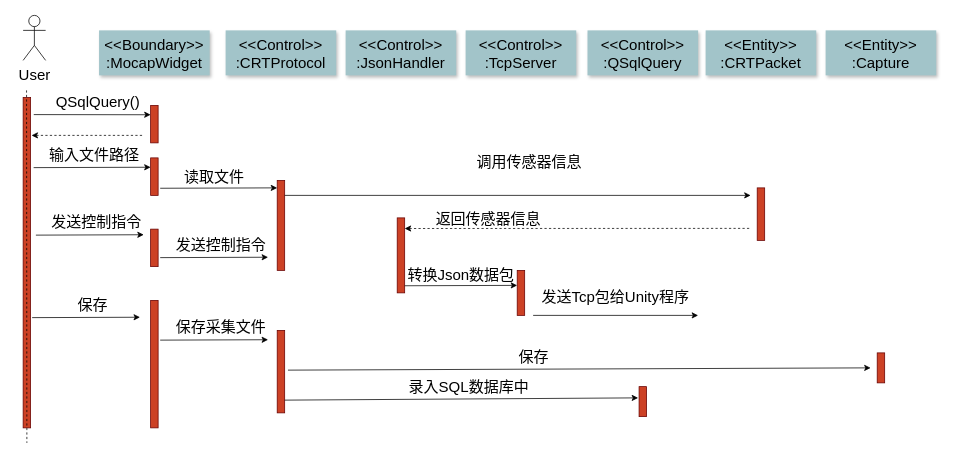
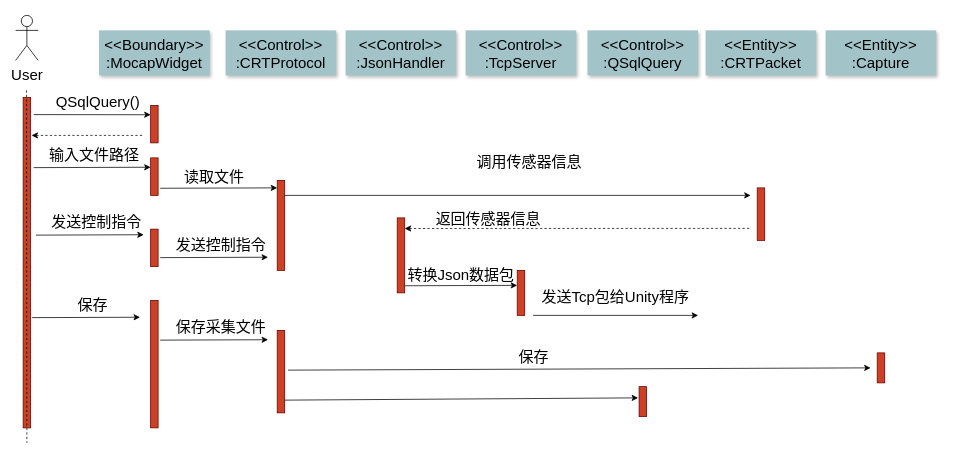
  <mxCell id="0" />
  <mxCell id="1" parent="0" />
  <mxCell id="2" value="" style="fillColor=#CC4125;strokeColor=#660000;fontSize=20;" parent="1" vertex="1"><mxGeometry x="200" y="140" width="10" height="50" as="geometry" /></mxCell>
  <mxCell id="3" value="&lt;&lt;Boundary&gt;&gt;&#10;:MocapWidget" style="shadow=1;fillColor=#A2C4C9;strokeColor=none;fontStyle=0;fontSize=20;" parent="1" vertex="1"><mxGeometry x="131.25" y="40" width="147.5" height="60" as="geometry" /></mxCell>
  <mxCell id="4" value="" style="edgeStyle=none;verticalLabelPosition=top;verticalAlign=bottom;labelPosition=left;align=right;endArrow=none;startArrow=classic;dashed=1;fontSize=20;" parent="1" edge="1"><mxGeometry x="41.25" y="89.999" width="100" height="100" as="geometry"><mxPoint x="41.25" y="179.999" as="sourcePoint" /><mxPoint x="190" y="180" as="targetPoint" /></mxGeometry></mxCell>
  <mxCell id="5" value="" style="fillColor=#CC4125;strokeColor=#660000;fontSize=20;" parent="1" vertex="1"><mxGeometry x="200" y="400" width="10" height="170" as="geometry" /></mxCell>
- <mxCell id="6" value="User" style="shape=umlActor;verticalLabelPosition=bottom;verticalAlign=top;html=1;outlineConnect=0;fontSize=20;" vertex="1" parent="1"><mxGeometry x="30" y="20" width="30" height="60" as="geometry" /></mxCell>
+ <mxCell id="6" value="User" style="shape=umlActor;verticalLabelPosition=bottom;verticalAlign=top;html=1;outlineConnect=0;fontSize=20;" vertex="1" parent="1"><mxGeometry x="20" y="20" width="30" height="60" as="geometry" /></mxCell>
  <mxCell id="7" value="" style="fillColor=#CC4125;strokeColor=#660000;fontSize=20;" vertex="1" parent="1"><mxGeometry x="30" y="129.39" width="10" height="440.61" as="geometry" /></mxCell>
  <mxCell id="8" value="" style="edgeStyle=none;endArrow=none;dashed=1;fontSize=20;" edge="1" parent="1"><mxGeometry x="-25.932" y="195.0" width="100" height="100" as="geometry"><mxPoint x="34.58" y="120" as="sourcePoint" /><mxPoint x="35" y="590" as="targetPoint" /></mxGeometry></mxCell>
  <mxCell id="9" value="" style="endArrow=classic;html=1;rounded=0;fontSize=20;exitX=1.417;exitY=0.052;exitDx=0;exitDy=0;exitPerimeter=0;entryX=0;entryY=0.25;entryDx=0;entryDy=0;" edge="1" parent="1" source="7" target="2"><mxGeometry width="50" height="50" relative="1" as="geometry"><mxPoint x="40" y="190" as="sourcePoint" /><mxPoint x="190" y="150" as="targetPoint" /></mxGeometry></mxCell>
  <mxCell id="10" value="QSqlQuery()" style="text;html=1;strokeColor=none;fillColor=none;align=center;verticalAlign=middle;whiteSpace=wrap;rounded=0;fontSize=20;" vertex="1" parent="1"><mxGeometry x="100" y="120" width="60" height="30" as="geometry" /></mxCell>
  <mxCell id="11" value="" style="fillColor=#CC4125;strokeColor=#660000;fontSize=20;" vertex="1" parent="1"><mxGeometry x="200" y="210" width="10" height="50" as="geometry" /></mxCell>
  <mxCell id="12" value="" style="endArrow=classic;html=1;rounded=0;fontSize=20;entryX=0;entryY=0.25;entryDx=0;entryDy=0;" edge="1" parent="1" target="11"><mxGeometry width="50" height="50" relative="1" as="geometry"><mxPoint x="44" y="223" as="sourcePoint" /><mxPoint x="190" y="210" as="targetPoint" /></mxGeometry></mxCell>
  <mxCell id="13" value="输入文件路径" style="text;html=1;strokeColor=none;fillColor=none;align=center;verticalAlign=middle;whiteSpace=wrap;rounded=0;fontSize=20;" vertex="1" parent="1"><mxGeometry x="50" y="190" width="150" height="30" as="geometry" /></mxCell>
  <mxCell id="14" value="&lt;&lt;Control&gt;&gt;&#10;:CRTProtocol" style="shadow=1;fillColor=#A2C4C9;strokeColor=none;fontStyle=0;fontSize=20;" vertex="1" parent="1"><mxGeometry x="300" y="40" width="147.5" height="60" as="geometry" /></mxCell>
  <mxCell id="15" value="" style="fillColor=#CC4125;strokeColor=#660000;fontSize=20;" vertex="1" parent="1"><mxGeometry x="368.75" y="240" width="10" height="120" as="geometry" /></mxCell>
  <mxCell id="16" value="" style="endArrow=classic;html=1;rounded=0;fontSize=20;entryX=0;entryY=0.25;entryDx=0;entryDy=0;" edge="1" parent="1"><mxGeometry width="50" height="50" relative="1" as="geometry"><mxPoint x="212.75" y="250.5" as="sourcePoint" /><mxPoint x="368.75" y="250" as="targetPoint" /></mxGeometry></mxCell>
  <mxCell id="17" value="读取文件" style="text;html=1;strokeColor=none;fillColor=none;align=center;verticalAlign=middle;whiteSpace=wrap;rounded=0;fontSize=20;" vertex="1" parent="1"><mxGeometry x="210" y="220" width="150" height="30" as="geometry" /></mxCell>
  <mxCell id="18" value="" style="endArrow=classic;html=1;rounded=0;fontSize=20;entryX=0.919;entryY=1.083;entryDx=0;entryDy=0;entryPerimeter=0;" edge="1" parent="1" target="19"><mxGeometry width="50" height="50" relative="1" as="geometry"><mxPoint x="47" y="313" as="sourcePoint" /><mxPoint x="203" y="312.5" as="targetPoint" /></mxGeometry></mxCell>
  <mxCell id="19" value="发送控制指令" style="text;html=1;strokeColor=none;fillColor=none;align=center;verticalAlign=middle;whiteSpace=wrap;rounded=0;fontSize=20;" vertex="1" parent="1"><mxGeometry x="53" y="280" width="150" height="30" as="geometry" /></mxCell>
  <mxCell id="20" value="" style="fillColor=#CC4125;strokeColor=#660000;fontSize=20;" vertex="1" parent="1"><mxGeometry x="200" y="305" width="10" height="50" as="geometry" /></mxCell>
  <mxCell id="21" value="" style="endArrow=classic;html=1;rounded=0;fontSize=20;entryX=0.919;entryY=1.083;entryDx=0;entryDy=0;entryPerimeter=0;" edge="1" parent="1" target="22"><mxGeometry width="50" height="50" relative="1" as="geometry"><mxPoint x="212.75" y="343" as="sourcePoint" /><mxPoint x="368.75" y="342.5" as="targetPoint" /></mxGeometry></mxCell>
  <mxCell id="22" value="发送控制指令" style="text;html=1;strokeColor=none;fillColor=none;align=center;verticalAlign=middle;whiteSpace=wrap;rounded=0;fontSize=20;" vertex="1" parent="1"><mxGeometry x="218.75" y="310" width="150" height="30" as="geometry" /></mxCell>
  <mxCell id="23" value="&lt;&lt;Entity&gt;&gt;&#10;:CRTPacket" style="shadow=1;fillColor=#A2C4C9;strokeColor=none;fontStyle=0;fontSize=20;" vertex="1" parent="1"><mxGeometry x="940" y="40" width="147.5" height="60" as="geometry" /></mxCell>
  <mxCell id="24" value="&lt;&lt;Control&gt;&gt;&#10;:JsonHandler" style="shadow=1;fillColor=#A2C4C9;strokeColor=none;fontStyle=0;fontSize=20;" vertex="1" parent="1"><mxGeometry x="460" y="40" width="147.5" height="60" as="geometry" /></mxCell>
  <mxCell id="25" value="" style="fillColor=#CC4125;strokeColor=#660000;fontSize=20;" vertex="1" parent="1"><mxGeometry x="528.75" y="290" width="10" height="100" as="geometry" /></mxCell>
  <mxCell id="26" value="&lt;&lt;Control&gt;&gt;&#10;:TcpServer" style="shadow=1;fillColor=#A2C4C9;strokeColor=none;fontStyle=0;fontSize=20;" vertex="1" parent="1"><mxGeometry x="620" y="40" width="147.5" height="60" as="geometry" /></mxCell>
  <mxCell id="27" value="" style="fillColor=#CC4125;strokeColor=#660000;fontSize=20;" vertex="1" parent="1"><mxGeometry x="688.75" y="360" width="10" height="60" as="geometry" /></mxCell>
  <mxCell id="28" value="" style="endArrow=classic;html=1;rounded=0;fontSize=20;entryX=0.947;entryY=1;entryDx=0;entryDy=0;entryPerimeter=0;" edge="1" parent="1"><mxGeometry width="50" height="50" relative="1" as="geometry"><mxPoint x="538.75" y="380.5" as="sourcePoint" /><mxPoint x="688.704" y="380" as="targetPoint" /></mxGeometry></mxCell>
  <mxCell id="29" value="" style="fillColor=#CC4125;strokeColor=#660000;fontSize=20;" vertex="1" parent="1"><mxGeometry x="1008.75" y="250" width="10" height="70" as="geometry" /></mxCell>
  <mxCell id="30" value="" style="endArrow=classic;html=1;rounded=0;fontSize=20;" edge="1" parent="1"><mxGeometry width="50" height="50" relative="1" as="geometry"><mxPoint x="378.75" y="260" as="sourcePoint" /><mxPoint x="1000" y="260" as="targetPoint" /></mxGeometry></mxCell>
  <mxCell id="31" value="调用传感器信息" style="text;html=1;strokeColor=none;fillColor=none;align=center;verticalAlign=middle;whiteSpace=wrap;rounded=0;fontSize=20;" vertex="1" parent="1"><mxGeometry x="630" y="200" width="150" height="30" as="geometry" /></mxCell>
  <mxCell id="32" value="发送Tcp包给Unity程序" style="text;html=1;strokeColor=none;fillColor=none;align=center;verticalAlign=middle;whiteSpace=wrap;rounded=0;fontSize=20;" vertex="1" parent="1"><mxGeometry x="710" y="380" width="220" height="30" as="geometry" /></mxCell>
  <mxCell id="33" value="转换Json数据包" style="text;html=1;strokeColor=none;fillColor=none;align=center;verticalAlign=middle;whiteSpace=wrap;rounded=0;fontSize=20;" vertex="1" parent="1"><mxGeometry x="538.75" y="350" width="150" height="30" as="geometry" /></mxCell>
  <mxCell id="34" value="" style="edgeStyle=none;verticalLabelPosition=top;verticalAlign=bottom;labelPosition=left;align=right;endArrow=none;startArrow=classic;dashed=1;fontSize=20;" edge="1" parent="1"><mxGeometry x="538.75" y="214.169" width="100" height="100" as="geometry"><mxPoint x="538.75" y="304.169" as="sourcePoint" /><mxPoint x="1000" y="304" as="targetPoint" /></mxGeometry></mxCell>
  <mxCell id="35" value="&lt;span style=&quot;&quot;&gt;返回传感器信息&lt;/span&gt;" style="text;html=1;align=center;verticalAlign=middle;resizable=0;points=[];autosize=1;strokeColor=none;fillColor=none;fontSize=20;" vertex="1" parent="1"><mxGeometry x="570" y="275" width="160" height="30" as="geometry" /></mxCell>
  <mxCell id="36" value="" style="endArrow=classic;html=1;rounded=0;fontSize=20;" edge="1" parent="1"><mxGeometry width="50" height="50" relative="1" as="geometry"><mxPoint x="710" y="420" as="sourcePoint" /><mxPoint x="930" y="420" as="targetPoint" /></mxGeometry></mxCell>
  <mxCell id="37" value="" style="endArrow=classic;html=1;rounded=0;fontSize=20;entryX=0.919;entryY=1.083;entryDx=0;entryDy=0;entryPerimeter=0;" edge="1" parent="1" target="38"><mxGeometry width="50" height="50" relative="1" as="geometry"><mxPoint x="42" y="423" as="sourcePoint" /><mxPoint x="198" y="422.5" as="targetPoint" /></mxGeometry></mxCell>
  <mxCell id="38" value="保存" style="text;html=1;strokeColor=none;fillColor=none;align=center;verticalAlign=middle;whiteSpace=wrap;rounded=0;fontSize=20;" vertex="1" parent="1"><mxGeometry x="48" y="390" width="150" height="30" as="geometry" /></mxCell>
  <mxCell id="39" value="" style="endArrow=classic;html=1;rounded=0;fontSize=20;entryX=0.919;entryY=1.083;entryDx=0;entryDy=0;entryPerimeter=0;" edge="1" parent="1" target="40"><mxGeometry width="50" height="50" relative="1" as="geometry"><mxPoint x="212.75" y="453" as="sourcePoint" /><mxPoint x="368.75" y="452.5" as="targetPoint" /></mxGeometry></mxCell>
  <mxCell id="40" value="保存采集文件" style="text;html=1;strokeColor=none;fillColor=none;align=center;verticalAlign=middle;whiteSpace=wrap;rounded=0;fontSize=20;" vertex="1" parent="1"><mxGeometry x="218.75" y="420" width="150" height="30" as="geometry" /></mxCell>
  <mxCell id="41" value="" style="fillColor=#CC4125;strokeColor=#660000;fontSize=20;" vertex="1" parent="1"><mxGeometry x="368.75" y="440" width="10" height="110" as="geometry" /></mxCell>
  <mxCell id="42" value="&lt;&lt;Entity&gt;&gt;&#10;:Capture" style="shadow=1;fillColor=#A2C4C9;strokeColor=none;fontStyle=0;fontSize=20;" vertex="1" parent="1"><mxGeometry x="1100" y="40" width="147.5" height="60" as="geometry" /></mxCell>
  <mxCell id="43" value="" style="endArrow=classic;html=1;rounded=0;fontSize=20;" edge="1" parent="1"><mxGeometry width="50" height="50" relative="1" as="geometry"><mxPoint x="383.13" y="493" as="sourcePoint" /><mxPoint x="1160" y="490" as="targetPoint" /></mxGeometry></mxCell>
  <mxCell id="44" value="保存" style="text;html=1;strokeColor=none;fillColor=none;align=center;verticalAlign=middle;whiteSpace=wrap;rounded=0;fontSize=20;" vertex="1" parent="1"><mxGeometry x="635.63" y="460" width="150" height="30" as="geometry" /></mxCell>
  <mxCell id="45" value="&lt;&lt;Control&gt;&gt;&#10;:QSqlQuery" style="shadow=1;fillColor=#A2C4C9;strokeColor=none;fontStyle=0;fontSize=20;" vertex="1" parent="1"><mxGeometry x="782.5" y="40" width="147.5" height="60" as="geometry" /></mxCell>
  <mxCell id="46" value="" style="fillColor=#CC4125;strokeColor=#660000;fontSize=20;" vertex="1" parent="1"><mxGeometry x="851.25" y="515" width="10" height="40" as="geometry" /></mxCell>
  <mxCell id="47" value="" style="endArrow=classic;html=1;rounded=0;fontSize=20;" edge="1" parent="1"><mxGeometry width="50" height="50" relative="1" as="geometry"><mxPoint x="378.75" y="533" as="sourcePoint" /><mxPoint x="850" y="530" as="targetPoint" /></mxGeometry></mxCell>
- <mxCell id="48" value="录入SQL数据库中" style="text;html=1;strokeColor=none;fillColor=none;align=center;verticalAlign=middle;whiteSpace=wrap;rounded=0;fontSize=20;" vertex="1" parent="1"><mxGeometry x="528.75" y="500" width="191.25" height="30" as="geometry" /></mxCell>
  <mxCell id="49" value="" style="fillColor=#CC4125;strokeColor=#660000;fontSize=20;" vertex="1" parent="1"><mxGeometry x="1168.75" y="470" width="10" height="40" as="geometry" /></mxCell>
